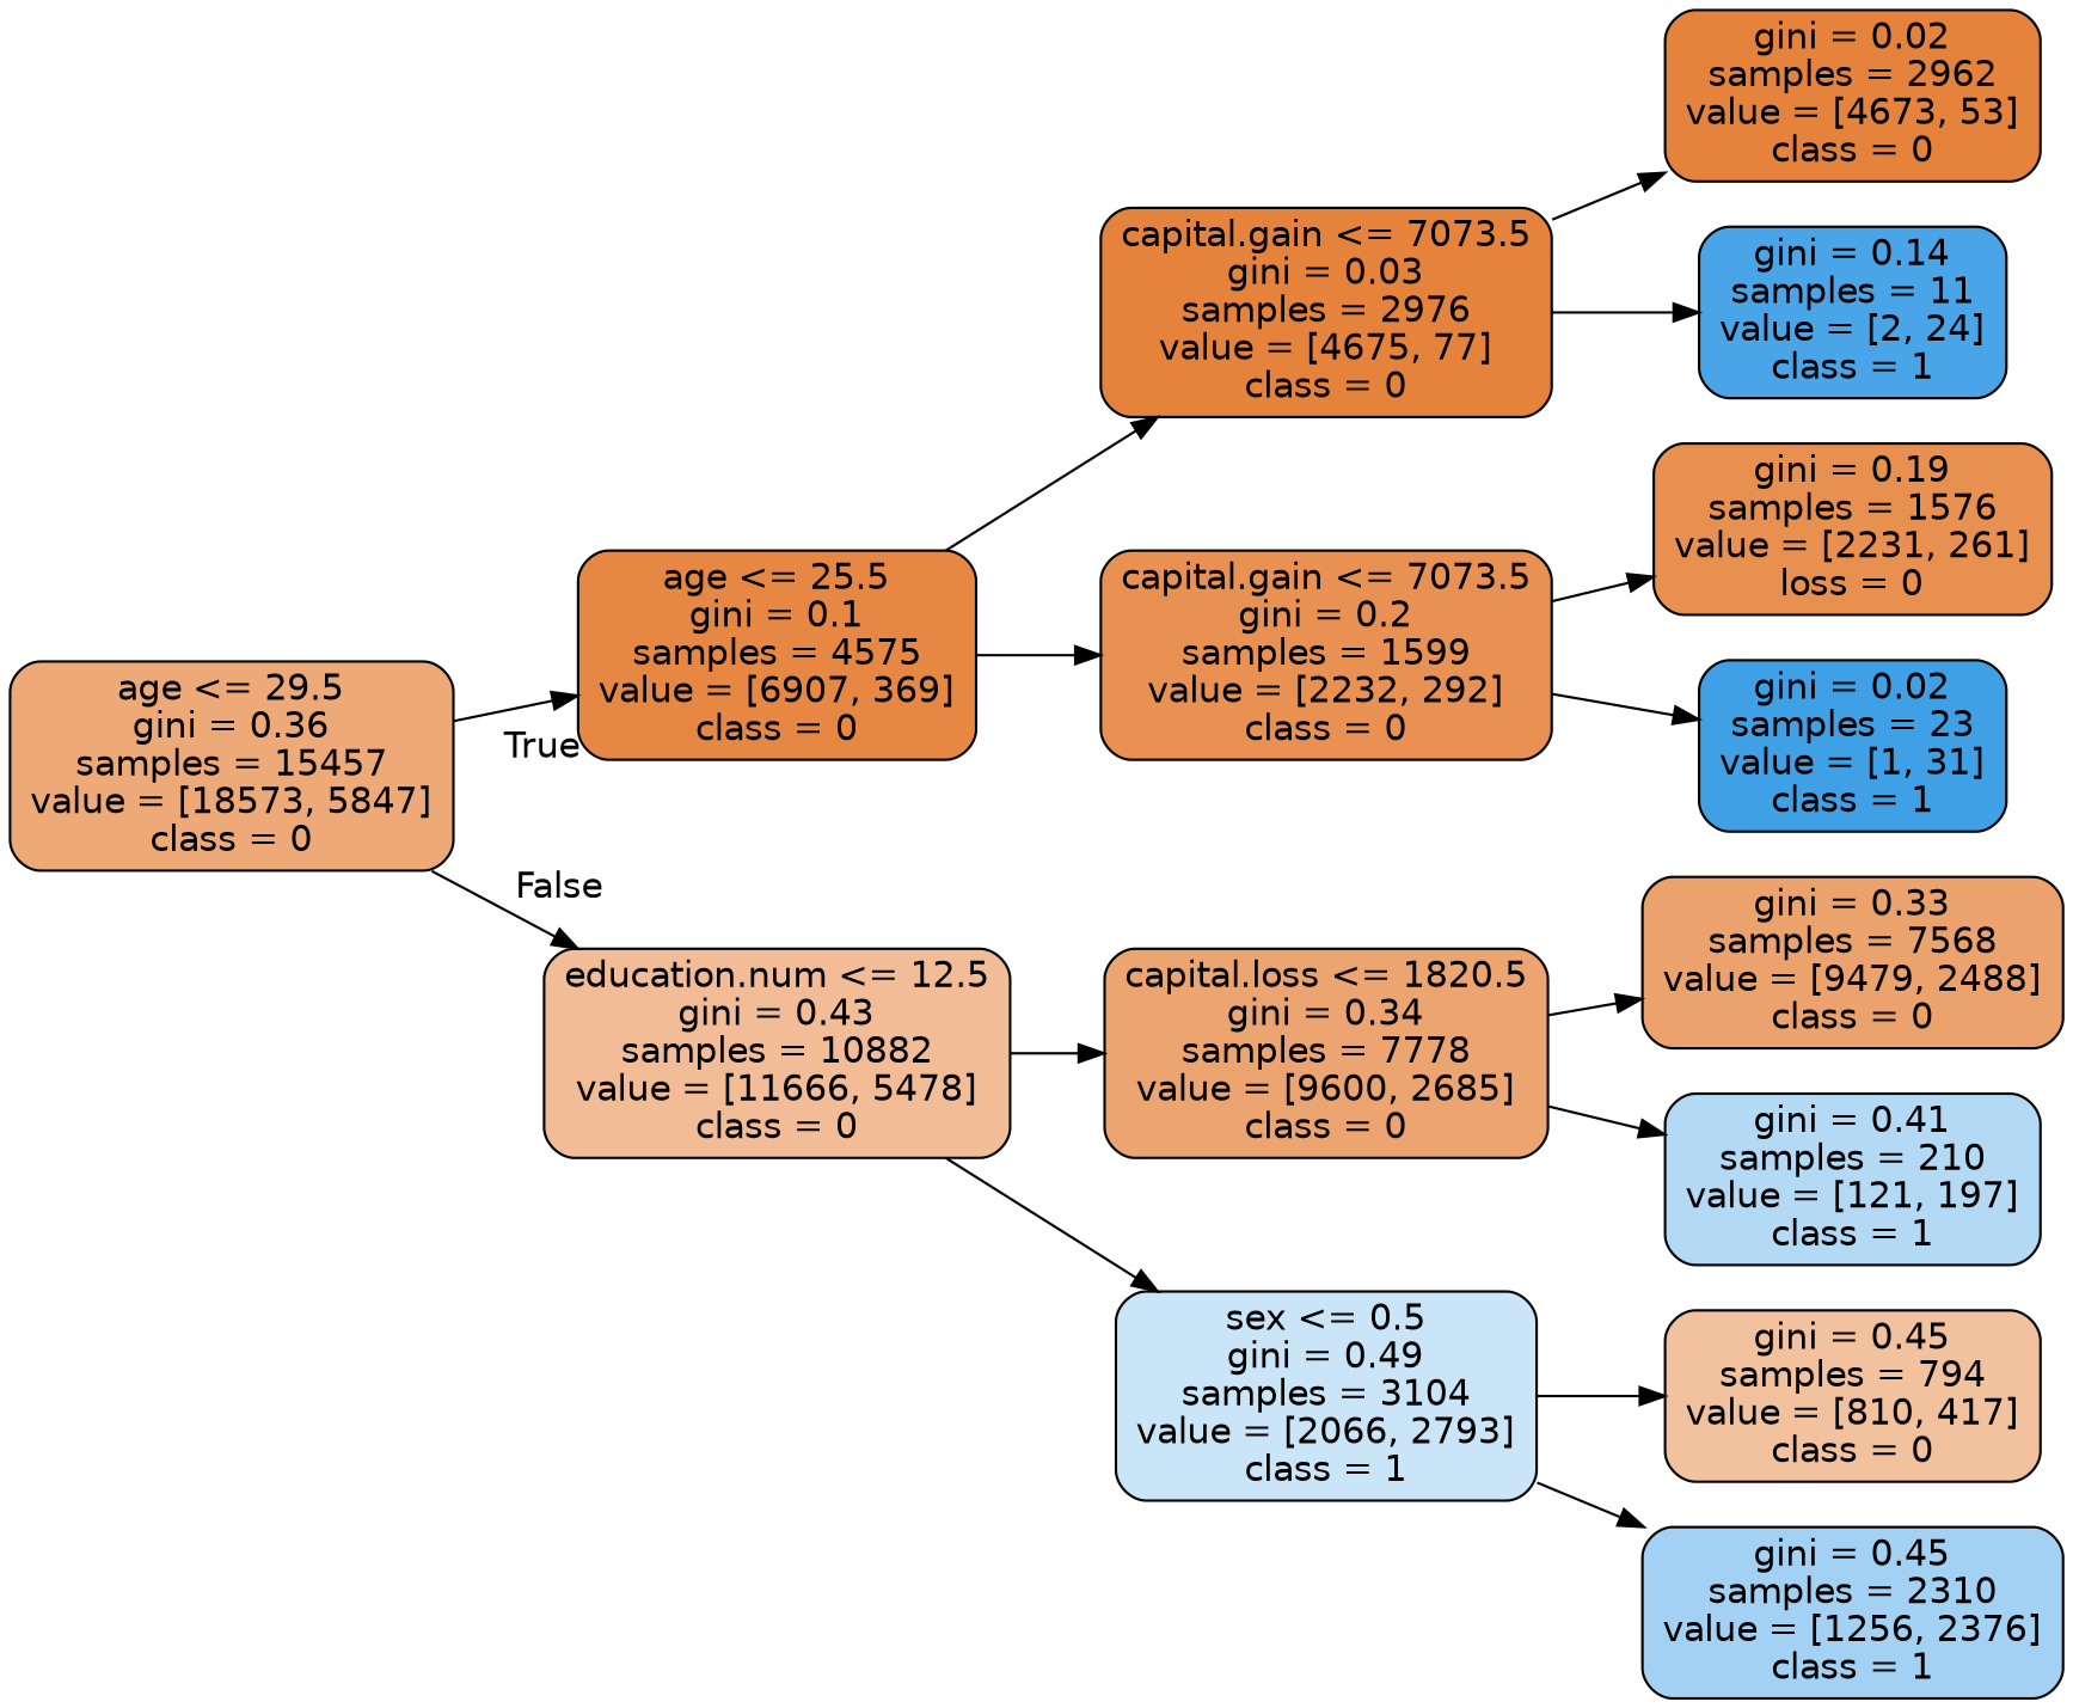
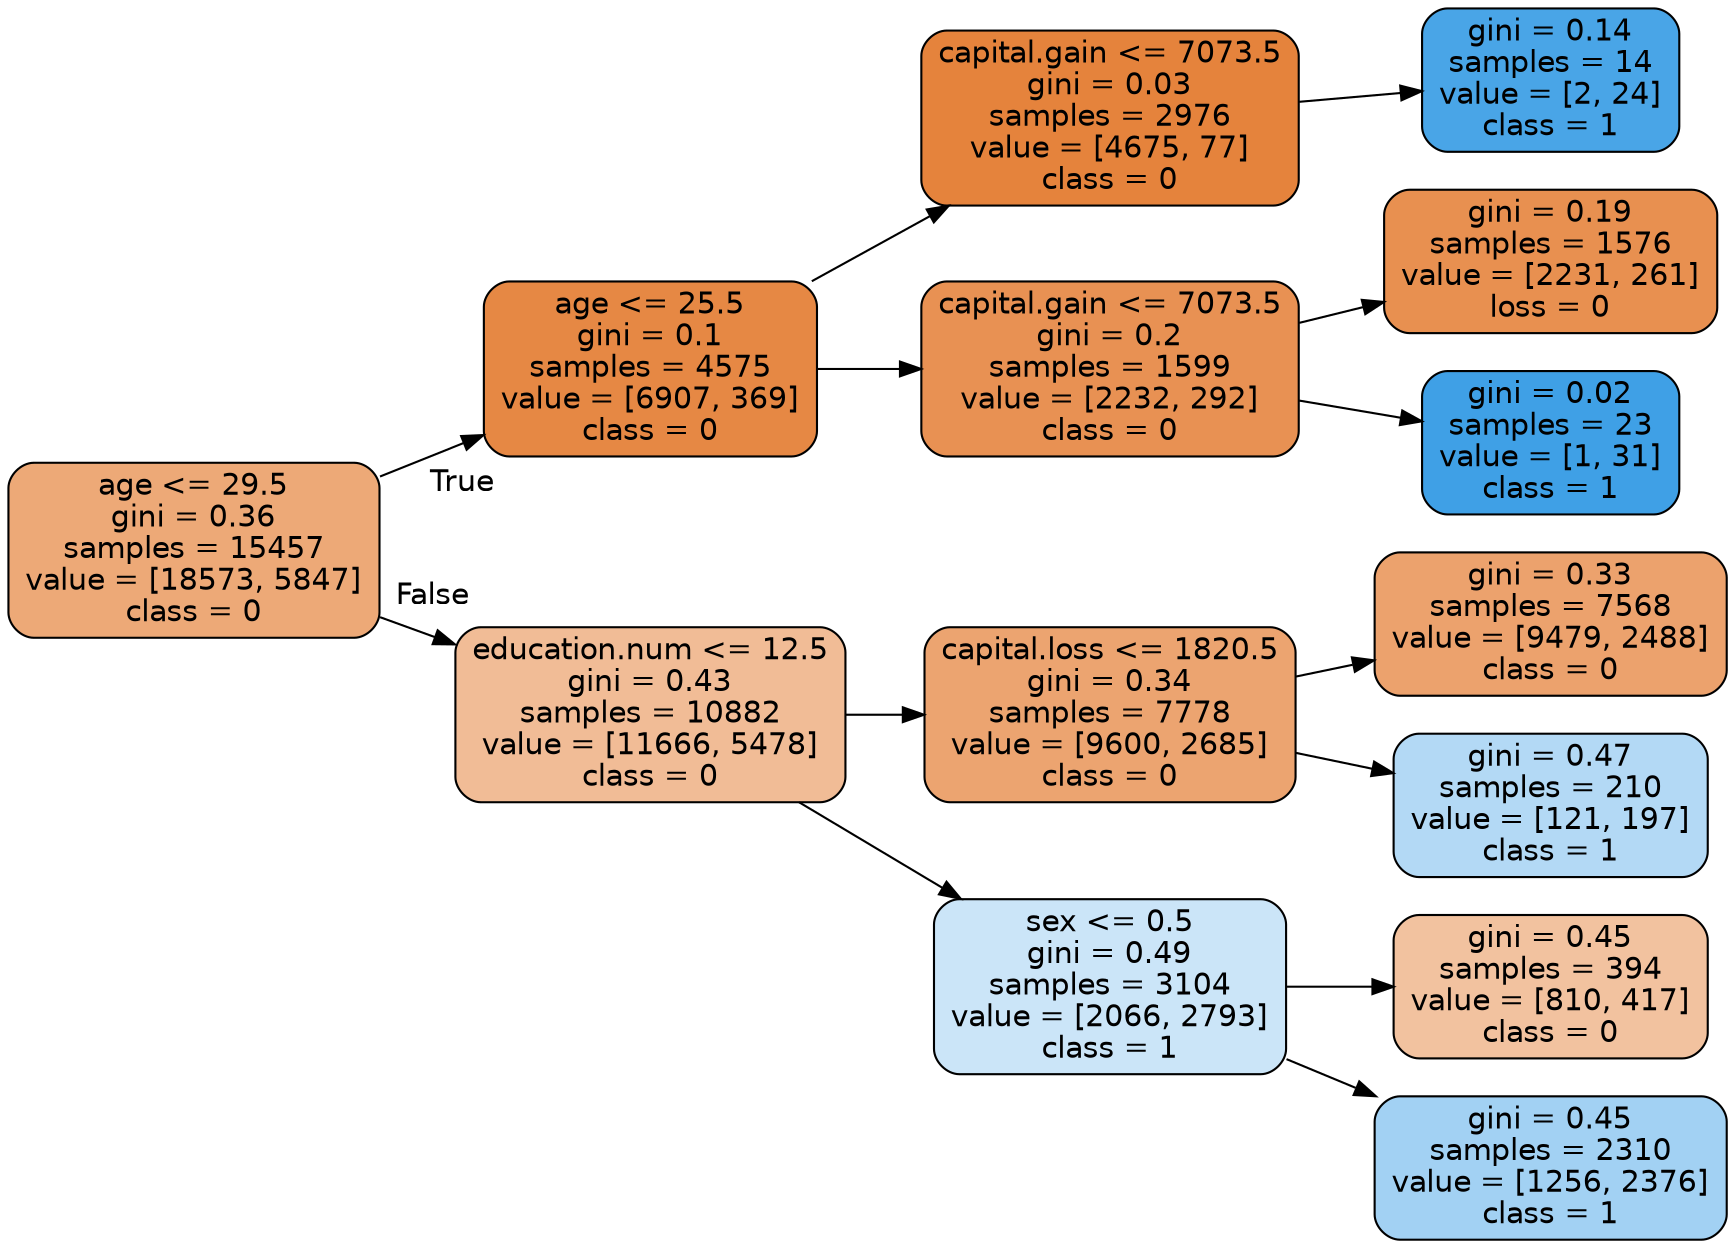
  digraph {
    rankdir=LR
    node [color=black fontname=helvetica shape=box style="filled, rounded"]
    edge [fontname=helvetica]
    n1 [fillcolor="#eda977" label="age <= 29.5\ngini = 0.36\nsamples = 15457\nvalue = [18573, 5847]\nclass = 0"]
    n2 [fillcolor="#e68844" label="age <= 25.5\ngini = 0.1\nsamples = 4575\nvalue = [6907, 369]\nclass = 0"]
    n3 [fillcolor="#f1bc96" label="education.num <= 12.5\ngini = 0.43\nsamples = 10882\nvalue = [11666, 5478]\nclass = 0"]
    n4 [fillcolor="#e5833c" label="capital.gain <= 7073.5\ngini = 0.03\nsamples = 2976\nvalue = [4675, 77]\nclass = 0"]
    n5 [fillcolor="#e89153" label="capital.gain <= 7073.5\ngini = 0.2\nsamples = 1599\nvalue = [2232, 292]\nclass = 0"]
    n6 [fillcolor="#eca470" label="capital.loss <= 1820.5\ngini = 0.34\nsamples = 7778\nvalue = [9600, 2685]\nclass = 0"]
    n7 [fillcolor="#cbe5f8" label="sex <= 0.5\ngini = 0.49\nsamples = 3104\nvalue = [2066, 2793]\nclass = 1"]
-   n8 [fillcolor="#e5823b" label="gini = 0.02\nsamples = 2962\nvalue = [4673, 53]\nclass = 0"]
-   n9 [fillcolor="#49a5e7" label="gini = 0.14\nsamples = 11\nvalue = [2, 24]\nclass = 1"]
+   n9 [fillcolor="#49a5e7" label="gini = 0.14\nsamples = 14\nvalue = [2, 24]\nclass = 1"]
    n10 [fillcolor="#e89050" label="gini = 0.19\nsamples = 1576\nvalue = [2231, 261]\nloss = 0"]
    n11 [fillcolor="#3fa0e6" label="gini = 0.02\nsamples = 23\nvalue = [1, 31]\nclass = 1"]
    n12 [fillcolor="#eca26d" label="gini = 0.33\nsamples = 7568\nvalue = [9479, 2488]\nclass = 0"]
-   n13 [fillcolor="#b3d9f5" label="gini = 0.41\nsamples = 210\nvalue = [121, 197]\nclass = 1"]
-   n14 [fillcolor="#f2c29f" label="gini = 0.45\nsamples = 794\nvalue = [810, 417]\nclass = 0"]
+   n13 [fillcolor="#b3d9f5" label="gini = 0.47\nsamples = 210\nvalue = [121, 197]\nclass = 1"]
+   n14 [fillcolor="#f2c29f" label="gini = 0.45\nsamples = 394\nvalue = [810, 417]\nclass = 0"]
    n15 [fillcolor="#a2d1f3" label="gini = 0.45\nsamples = 2310\nvalue = [1256, 2376]\nclass = 1"]
    n1 -> n2 [headlabel=True labelangle=45 labeldistance=2.5]
    n1 -> n3 [headlabel=False labelangle=-45 labeldistance=2.5]
    n2 -> n4
    n2 -> n5
    n3 -> n6
    n3 -> n7
-   n4 -> n8
    n4 -> n9
    n5 -> n10
    n5 -> n11
    n6 -> n12
    n6 -> n13
    n7 -> n14
    n7 -> n15
  }
